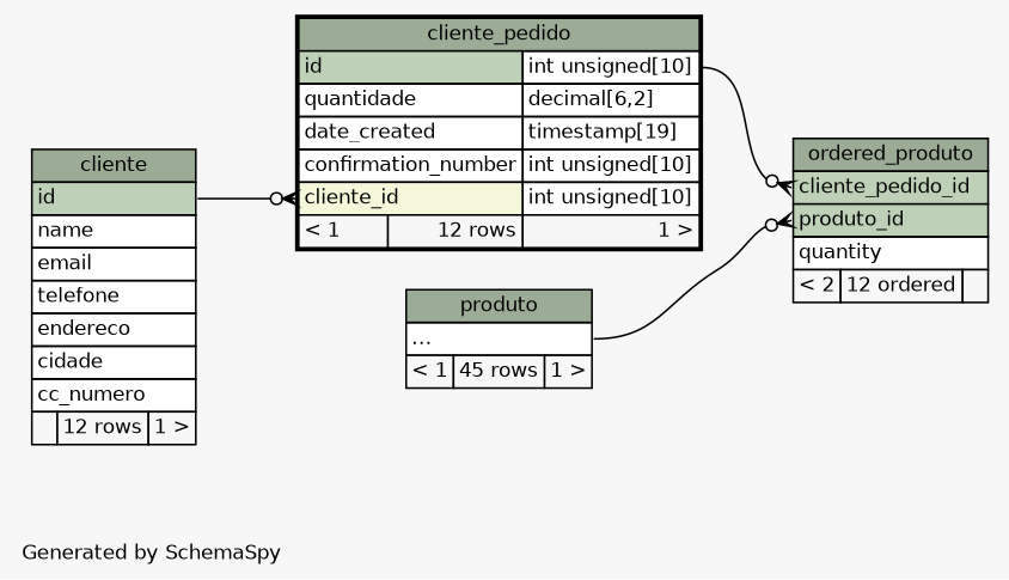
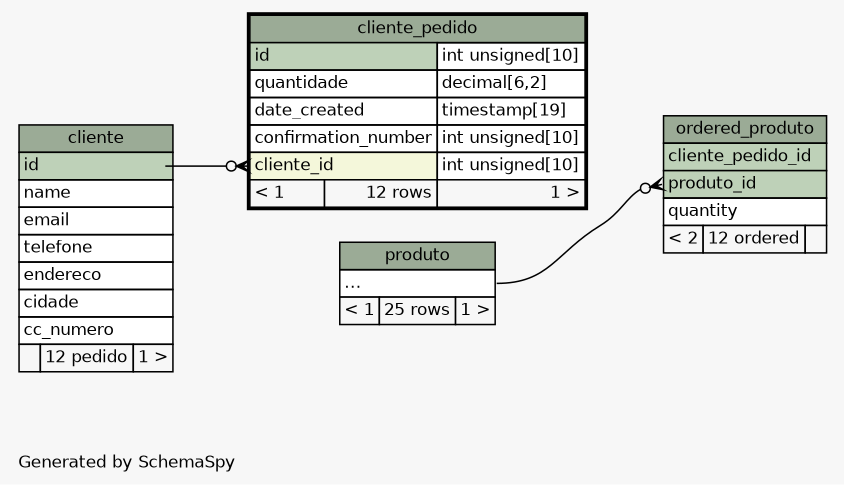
  digraph {
    bgcolor="#f7f7f7"
    fontname=Helvetica
    fontsize=11
    label="\nGenerated by SchemaSpy"
    labeljust=l
    nodesep=0.18
    rankdir=RL
    ranksep=0.46
    node [fontname=Helvetica fontsize=11 shape=plaintext]
    edge [arrowhead=none arrowsize=0.8 arrowtail=crowodot dir=back]
    n1 [label=<     <TABLE BORDER="2" CELLBORDER="1" CELLSPACING="0" BGCOLOR="#ffffff">       <TR><TD COLSPAN="3" BGCOLOR="#9bab96" ALIGN="CENTER">cliente_pedido</TD></TR>       <TR><TD PORT="id" COLSPAN="2" BGCOLOR="#bed1b8" ALIGN="LEFT">id</TD><TD PORT="id.type" ALIGN="LEFT">int unsigned[10]</TD></TR>       <TR><TD PORT="quantidade" COLSPAN="2" ALIGN="LEFT">quantidade</TD><TD PORT="quantidade.type" ALIGN="LEFT">decimal[6,2]</TD></TR>       <TR><TD PORT="date_created" COLSPAN="2" ALIGN="LEFT">date_created</TD><TD PORT="date_created.type" ALIGN="LEFT">timestamp[19]</TD></TR>       <TR><TD PORT="confirmation_number" COLSPAN="2" ALIGN="LEFT">confirmation_number</TD><TD PORT="confirmation_number.type" ALIGN="LEFT">int unsigned[10]</TD></TR>       <TR><TD PORT="cliente_id" COLSPAN="2" BGCOLOR="#f4f7da" ALIGN="LEFT">cliente_id</TD><TD PORT="cliente_id.type" ALIGN="LEFT">int unsigned[10]</TD></TR>       <TR><TD ALIGN="LEFT" BGCOLOR="#f7f7f7">&lt; 1</TD><TD ALIGN="RIGHT" BGCOLOR="#f7f7f7">12 rows</TD><TD ALIGN="RIGHT" BGCOLOR="#f7f7f7">1 &gt;</TD></TR>     </TABLE>>]
-   n2 [label=<     <TABLE BORDER="0" CELLBORDER="1" CELLSPACING="0" BGCOLOR="#ffffff">       <TR><TD COLSPAN="3" BGCOLOR="#9bab96" ALIGN="CENTER">cliente</TD></TR>       <TR><TD PORT="id" COLSPAN="3" BGCOLOR="#bed1b8" ALIGN="LEFT">id</TD></TR>       <TR><TD PORT="name" COLSPAN="3" ALIGN="LEFT">name</TD></TR>       <TR><TD PORT="email" COLSPAN="3" ALIGN="LEFT">email</TD></TR>       <TR><TD PORT="telefone" COLSPAN="3" ALIGN="LEFT">telefone</TD></TR>       <TR><TD PORT="endereco" COLSPAN="3" ALIGN="LEFT">endereco</TD></TR>       <TR><TD PORT="cidade" COLSPAN="3" ALIGN="LEFT">cidade</TD></TR>       <TR><TD PORT="cc_numero" COLSPAN="3" ALIGN="LEFT">cc_numero</TD></TR>       <TR><TD ALIGN="LEFT" BGCOLOR="#f7f7f7">  </TD><TD ALIGN="RIGHT" BGCOLOR="#f7f7f7">12 rows</TD><TD ALIGN="RIGHT" BGCOLOR="#f7f7f7">1 &gt;</TD></TR>     </TABLE>>]
+   n2 [label=<     <TABLE BORDER="0" CELLBORDER="1" CELLSPACING="0" BGCOLOR="#ffffff">       <TR><TD COLSPAN="3" BGCOLOR="#9bab96" ALIGN="CENTER">cliente</TD></TR>       <TR><TD PORT="id" COLSPAN="3" BGCOLOR="#bed1b8" ALIGN="LEFT">id</TD></TR>       <TR><TD PORT="name" COLSPAN="3" ALIGN="LEFT">name</TD></TR>       <TR><TD PORT="email" COLSPAN="3" ALIGN="LEFT">email</TD></TR>       <TR><TD PORT="telefone" COLSPAN="3" ALIGN="LEFT">telefone</TD></TR>       <TR><TD PORT="endereco" COLSPAN="3" ALIGN="LEFT">endereco</TD></TR>       <TR><TD PORT="cidade" COLSPAN="3" ALIGN="LEFT">cidade</TD></TR>       <TR><TD PORT="cc_numero" COLSPAN="3" ALIGN="LEFT">cc_numero</TD></TR>       <TR><TD ALIGN="LEFT" BGCOLOR="#f7f7f7">  </TD><TD ALIGN="RIGHT" BGCOLOR="#f7f7f7">12 pedido</TD><TD ALIGN="RIGHT" BGCOLOR="#f7f7f7">1 &gt;</TD></TR>     </TABLE>>]
    n3 [label=<     <TABLE BORDER="0" CELLBORDER="1" CELLSPACING="0" BGCOLOR="#ffffff">       <TR><TD COLSPAN="3" BGCOLOR="#9bab96" ALIGN="CENTER">ordered_produto</TD></TR>       <TR><TD PORT="cliente_pedido_id" COLSPAN="3" BGCOLOR="#bed1b8" ALIGN="LEFT">cliente_pedido_id</TD></TR>       <TR><TD PORT="produto_id" COLSPAN="3" BGCOLOR="#bed1b8" ALIGN="LEFT">produto_id</TD></TR>       <TR><TD PORT="quantity" COLSPAN="3" ALIGN="LEFT">quantity</TD></TR>       <TR><TD ALIGN="LEFT" BGCOLOR="#f7f7f7">&lt; 2</TD><TD ALIGN="RIGHT" BGCOLOR="#f7f7f7">12 ordered</TD><TD ALIGN="RIGHT" BGCOLOR="#f7f7f7">  </TD></TR>     </TABLE>>]
-   n4 [label=<     <TABLE BORDER="0" CELLBORDER="1" CELLSPACING="0" BGCOLOR="#ffffff">       <TR><TD COLSPAN="3" BGCOLOR="#9bab96" ALIGN="CENTER">produto</TD></TR>       <TR><TD PORT="elipses" COLSPAN="3" ALIGN="LEFT">...</TD></TR>       <TR><TD ALIGN="LEFT" BGCOLOR="#f7f7f7">&lt; 1</TD><TD ALIGN="RIGHT" BGCOLOR="#f7f7f7">45 rows</TD><TD ALIGN="RIGHT" BGCOLOR="#f7f7f7">1 &gt;</TD></TR>     </TABLE>>]
+   n4 [label=<     <TABLE BORDER="0" CELLBORDER="1" CELLSPACING="0" BGCOLOR="#ffffff">       <TR><TD COLSPAN="3" BGCOLOR="#9bab96" ALIGN="CENTER">produto</TD></TR>       <TR><TD PORT="elipses" COLSPAN="3" ALIGN="LEFT">...</TD></TR>       <TR><TD ALIGN="LEFT" BGCOLOR="#f7f7f7">&lt; 1</TD><TD ALIGN="RIGHT" BGCOLOR="#f7f7f7">25 rows</TD><TD ALIGN="RIGHT" BGCOLOR="#f7f7f7">1 &gt;</TD></TR>     </TABLE>>]
    n1 -> n2 [headport="id:e" tailport="cliente_id:w"]
-   n3 -> n1 [headport="id.type:e" tailport="cliente_pedido_id:w"]
    n3 -> n4 [headport="elipses:e" tailport="produto_id:w"]
  }
